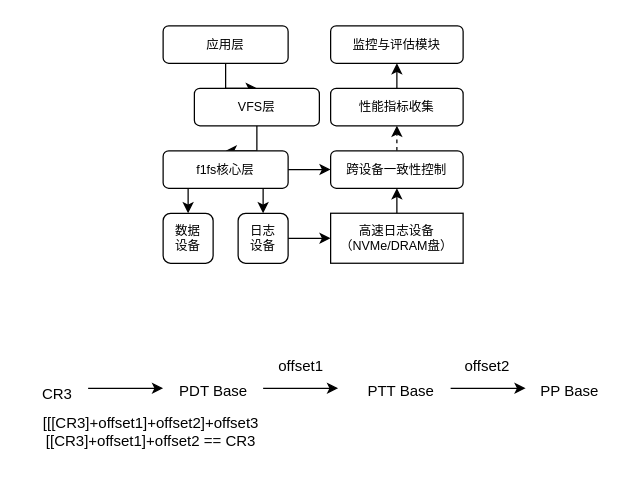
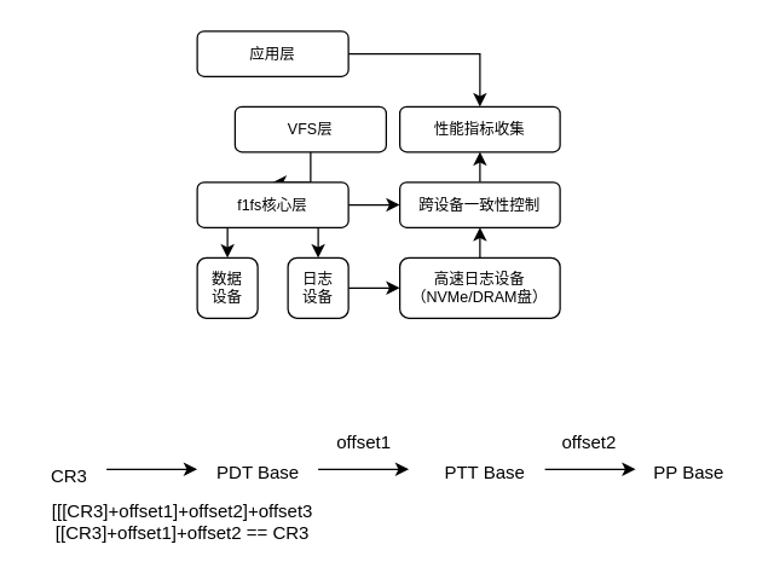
  <mxCell id="0" />
  <mxCell id="1" parent="0" />
- <mxCell id="2" style="edgeStyle=orthogonalEdgeStyle;rounded=0;orthogonalLoop=1;jettySize=auto;html=1;entryX=0.5;entryY=0;entryDx=0;entryDy=0;fontColor=default;fontSize=10;" edge="1" parent="1" source="3" target="5"><mxGeometry relative="1" as="geometry" /></mxCell>
+ <mxCell id="2" style="edgeStyle=orthogonalEdgeStyle;rounded=0;orthogonalLoop=1;jettySize=auto;html=1;fontColor=default;fontSize=10;" edge="1" parent="1" source="3" target="18"><mxGeometry relative="1" as="geometry" /></mxCell>
  <mxCell id="3" value="应用层" style="rounded=1;whiteSpace=wrap;html=1;fontColor=default;fontSize=10;" vertex="1" parent="1"><mxGeometry x="130" y="20" width="100" height="30" as="geometry" /></mxCell>
  <mxCell id="4" style="edgeStyle=orthogonalEdgeStyle;rounded=0;orthogonalLoop=1;jettySize=auto;html=1;entryX=0.5;entryY=0;entryDx=0;entryDy=0;fontColor=default;fontSize=10;" edge="1" parent="1" source="5" target="9"><mxGeometry relative="1" as="geometry" /></mxCell>
  <mxCell id="5" value="VFS层" style="rounded=1;whiteSpace=wrap;html=1;fontColor=default;fontSize=10;" vertex="1" parent="1"><mxGeometry x="155" y="70" width="100" height="30" as="geometry" /></mxCell>
  <mxCell id="6" style="edgeStyle=orthogonalEdgeStyle;rounded=0;orthogonalLoop=1;jettySize=auto;html=1;exitX=0.75;exitY=1;exitDx=0;exitDy=0;entryX=0.5;entryY=0;entryDx=0;entryDy=0;fontColor=default;fontSize=10;" edge="1" parent="1" source="9" target="12"><mxGeometry relative="1" as="geometry" /></mxCell>
  <mxCell id="7" style="edgeStyle=orthogonalEdgeStyle;rounded=0;orthogonalLoop=1;jettySize=auto;html=1;exitX=0.25;exitY=1;exitDx=0;exitDy=0;entryX=0.5;entryY=0;entryDx=0;entryDy=0;fontColor=default;fontSize=10;" edge="1" parent="1" source="9" target="10"><mxGeometry relative="1" as="geometry" /></mxCell>
  <mxCell id="8" style="edgeStyle=orthogonalEdgeStyle;rounded=0;orthogonalLoop=1;jettySize=auto;html=1;entryX=0;entryY=0.5;entryDx=0;entryDy=0;fontColor=default;fontSize=10;" edge="1" parent="1" source="9" target="16"><mxGeometry relative="1" as="geometry" /></mxCell>
  <mxCell id="9" value="f1fs核心层" style="rounded=1;whiteSpace=wrap;html=1;fontColor=default;fontSize=10;" vertex="1" parent="1"><mxGeometry x="130" y="120" width="100" height="30" as="geometry" /></mxCell>
  <mxCell id="10" value="数据&lt;div&gt;设备&lt;/div&gt;" style="rounded=1;whiteSpace=wrap;html=1;fontColor=default;fontSize=10;" vertex="1" parent="1"><mxGeometry x="130" y="170" width="40" height="40" as="geometry" /></mxCell>
  <mxCell id="11" style="edgeStyle=orthogonalEdgeStyle;rounded=0;orthogonalLoop=1;jettySize=auto;html=1;entryX=0;entryY=0.5;entryDx=0;entryDy=0;fontColor=default;fontSize=10;" edge="1" parent="1" source="12" target="14"><mxGeometry relative="1" as="geometry" /></mxCell>
  <mxCell id="12" value="日志&lt;br&gt;&lt;div&gt;设备&lt;/div&gt;" style="rounded=1;whiteSpace=wrap;html=1;fontColor=default;fontSize=10;" vertex="1" parent="1"><mxGeometry x="190" y="170" width="40" height="40" as="geometry" /></mxCell>
  <mxCell id="13" style="edgeStyle=orthogonalEdgeStyle;rounded=0;orthogonalLoop=1;jettySize=auto;html=1;exitX=0.5;exitY=0;exitDx=0;exitDy=0;entryX=0.5;entryY=1;entryDx=0;entryDy=0;fontColor=default;fontSize=10;" edge="1" parent="1" source="14" target="16"><mxGeometry relative="1" as="geometry" /></mxCell>
- <mxCell id="14" value="高速日志设备&lt;div&gt;（NVMe/DRAM盘）&lt;/div&gt;" style="whiteSpace=wrap;html=1;fontColor=default;fontSize=10;rounded=0;" vertex="1" parent="1"><mxGeometry x="264" y="170" width="106" height="40" as="geometry" /></mxCell>
- <mxCell id="15" style="edgeStyle=orthogonalEdgeStyle;rounded=0;orthogonalLoop=1;jettySize=auto;html=1;exitX=0.5;exitY=0;exitDx=0;exitDy=0;entryX=0.5;entryY=1;entryDx=0;entryDy=0;fontColor=default;fontSize=10;dashed=1;" edge="1" parent="1" source="16" target="18"><mxGeometry relative="1" as="geometry" /></mxCell>
+ <mxCell id="14" value="高速日志设备&lt;div&gt;（NVMe/DRAM盘）&lt;/div&gt;" style="rounded=1;whiteSpace=wrap;html=1;fontColor=default;fontSize=10;" vertex="1" parent="1"><mxGeometry x="264" y="170" width="106" height="40" as="geometry" /></mxCell>
+ <mxCell id="15" style="edgeStyle=orthogonalEdgeStyle;rounded=0;orthogonalLoop=1;jettySize=auto;html=1;exitX=0.5;exitY=0;exitDx=0;exitDy=0;entryX=0.5;entryY=1;entryDx=0;entryDy=0;fontColor=default;fontSize=10;" edge="1" parent="1" source="16" target="18"><mxGeometry relative="1" as="geometry" /></mxCell>
  <mxCell id="16" value="跨设备一致性控制" style="rounded=1;whiteSpace=wrap;html=1;fontColor=default;fontSize=10;" vertex="1" parent="1"><mxGeometry x="264" y="120" width="106" height="30" as="geometry" /></mxCell>
- <mxCell id="17" style="edgeStyle=orthogonalEdgeStyle;rounded=0;orthogonalLoop=1;jettySize=auto;html=1;exitX=0.5;exitY=0;exitDx=0;exitDy=0;entryX=0.5;entryY=1;entryDx=0;entryDy=0;fontColor=default;fontSize=10;" edge="1" parent="1" source="18" target="19"><mxGeometry relative="1" as="geometry" /></mxCell>
  <mxCell id="18" value="性能指标收集" style="rounded=1;whiteSpace=wrap;html=1;fontColor=default;fontSize=10;" vertex="1" parent="1"><mxGeometry x="264" y="70" width="106" height="30" as="geometry" /></mxCell>
- <mxCell id="19" value="监控与评估模块" style="rounded=1;whiteSpace=wrap;html=1;fontColor=default;fontSize=10;" vertex="1" parent="1"><mxGeometry x="264" y="20" width="106" height="30" as="geometry" /></mxCell>
  <mxCell id="20" value="" style="endArrow=classic;html=1;rounded=0;" edge="1" parent="1"><mxGeometry width="50" height="50" relative="1" as="geometry"><mxPoint x="70" y="310" as="sourcePoint" /><mxPoint x="130" y="310" as="targetPoint" /></mxGeometry></mxCell>
  <mxCell id="21" value="CR3" style="text;html=1;align=center;verticalAlign=middle;resizable=0;points=[];autosize=1;strokeColor=none;fillColor=none;" vertex="1" parent="1"><mxGeometry x="20" y="300" width="50" height="30" as="geometry" /></mxCell>
  <mxCell id="22" value="PDT Base" style="text;html=1;align=center;verticalAlign=middle;resizable=0;points=[];autosize=1;strokeColor=none;fillColor=none;" vertex="1" parent="1"><mxGeometry x="130" y="298" width="80" height="30" as="geometry" /></mxCell>
  <mxCell id="23" value="" style="endArrow=classic;html=1;rounded=0;" edge="1" parent="1"><mxGeometry width="50" height="50" relative="1" as="geometry"><mxPoint x="210" y="310" as="sourcePoint" /><mxPoint x="270" y="310" as="targetPoint" /></mxGeometry></mxCell>
  <mxCell id="24" value="PTT Base" style="text;html=1;align=center;verticalAlign=middle;resizable=0;points=[];autosize=1;strokeColor=none;fillColor=none;" vertex="1" parent="1"><mxGeometry x="280" y="298" width="80" height="30" as="geometry" /></mxCell>
  <mxCell id="25" value="" style="endArrow=classic;html=1;rounded=0;" edge="1" parent="1"><mxGeometry width="50" height="50" relative="1" as="geometry"><mxPoint x="360" y="310" as="sourcePoint" /><mxPoint x="420" y="310" as="targetPoint" /></mxGeometry></mxCell>
  <mxCell id="26" value="PP Base" style="text;html=1;align=center;verticalAlign=middle;resizable=0;points=[];autosize=1;strokeColor=none;fillColor=none;" vertex="1" parent="1"><mxGeometry x="420" y="298" width="70" height="30" as="geometry" /></mxCell>
  <mxCell id="27" value="offset1" style="text;html=1;align=center;verticalAlign=middle;resizable=0;points=[];autosize=1;strokeColor=none;fillColor=none;" vertex="1" parent="1"><mxGeometry x="210" y="278" width="60" height="30" as="geometry" /></mxCell>
  <mxCell id="28" value="offset2" style="text;html=1;align=center;verticalAlign=middle;resizable=0;points=[];autosize=1;strokeColor=none;fillColor=none;" vertex="1" parent="1"><mxGeometry x="359" y="278" width="60" height="30" as="geometry" /></mxCell>
  <mxCell id="29" value="[[[CR3]+offset1]+offset2]+offset3&lt;br&gt;[[CR3]+offset1]+offset2 == CR3" style="text;html=1;align=center;verticalAlign=middle;resizable=0;points=[];autosize=1;strokeColor=none;fillColor=none;" vertex="1" parent="1"><mxGeometry x="20" y="325" width="200" height="40" as="geometry" /></mxCell>
